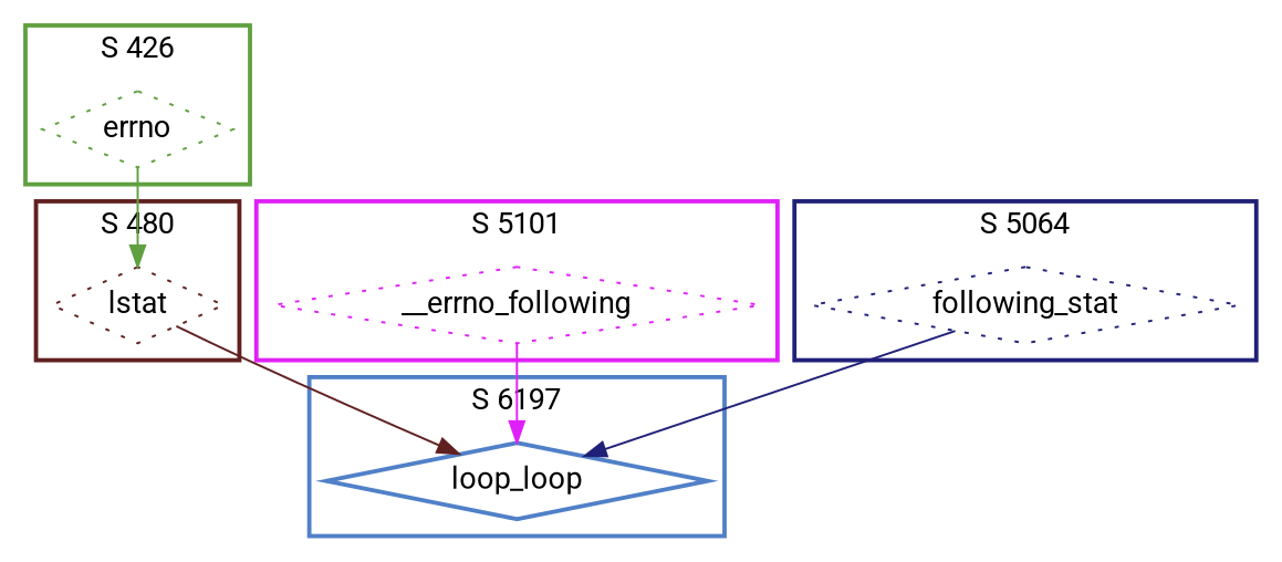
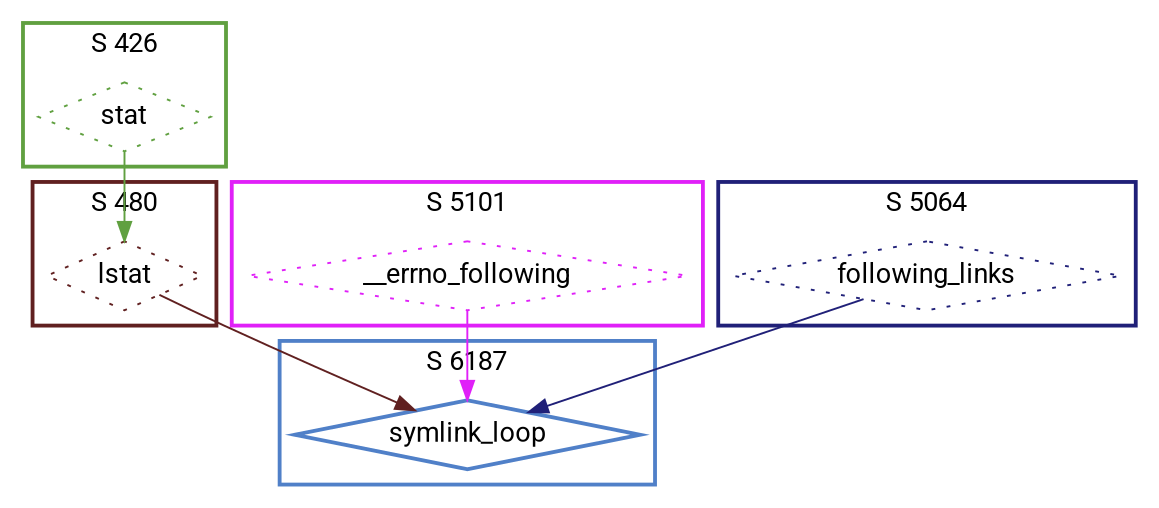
  digraph {
    fontname=Roboto
    node [fontname=Roboto shape=diamond style=dotted]
    edge [fontname=Roboto]
-   n1 [color="#5080C8" label=loop_loop style=bold]
-   n2 [color="#60A040" label=errno]
+   n1 [color="#5080C8" label=symlink_loop style=bold]
+   n2 [color="#60A040" label=stat]
    n3 [color="#602020" label=lstat]
    n4 [color="#E020F8" label=__errno_following]
-   n5 [color="#202078" label=following_stat]
+   n5 [color="#202078" label=following_links]
    subgraph cluster_1 {
      color="#5080C8"
-     label="S 6197"
+     label="S 6187"
      style=bold
      n1
    }
    subgraph cluster_2 {
      color="#60A040"
      label="S 426"
      style=bold
      n2
    }
    subgraph cluster_3 {
      color="#602020"
      label="S 480"
      style=bold
      n3
    }
    subgraph cluster_4 {
      color="#E020F8"
      label="S 5101"
      style=bold
      n4
    }
    subgraph cluster_5 {
      color="#202078"
      label="S 5064"
      style=bold
      n5
    }
    n2 -> n3 [color="#60A040"]
    n3 -> n1 [color="#602020"]
    n4 -> n1 [color="#E020F8"]
    n5 -> n1 [color="#202078"]
  }
